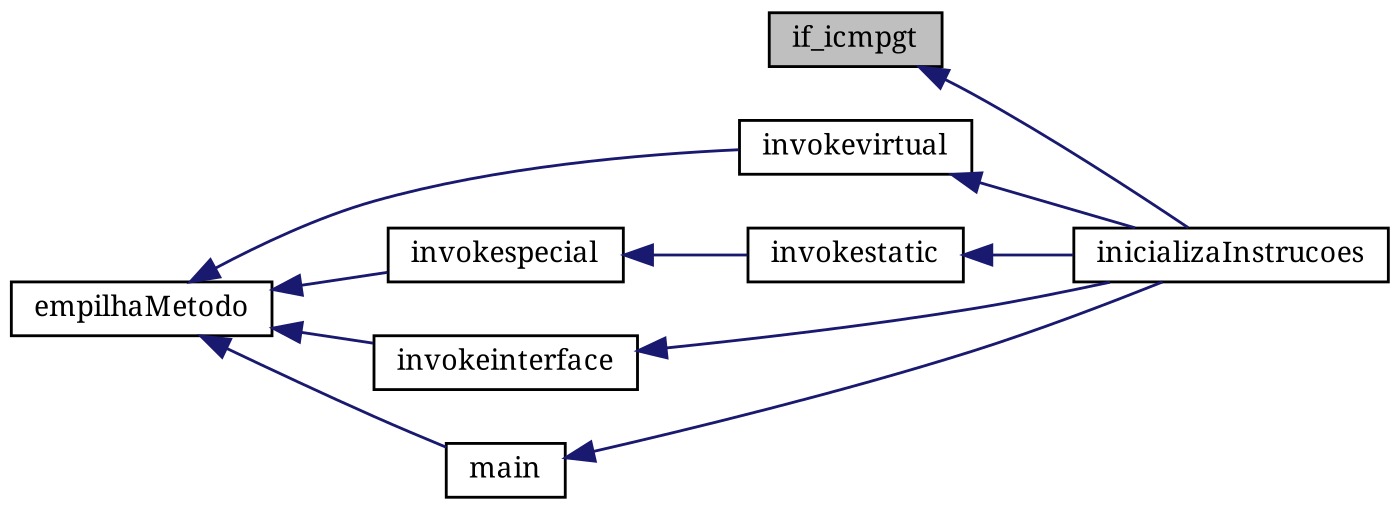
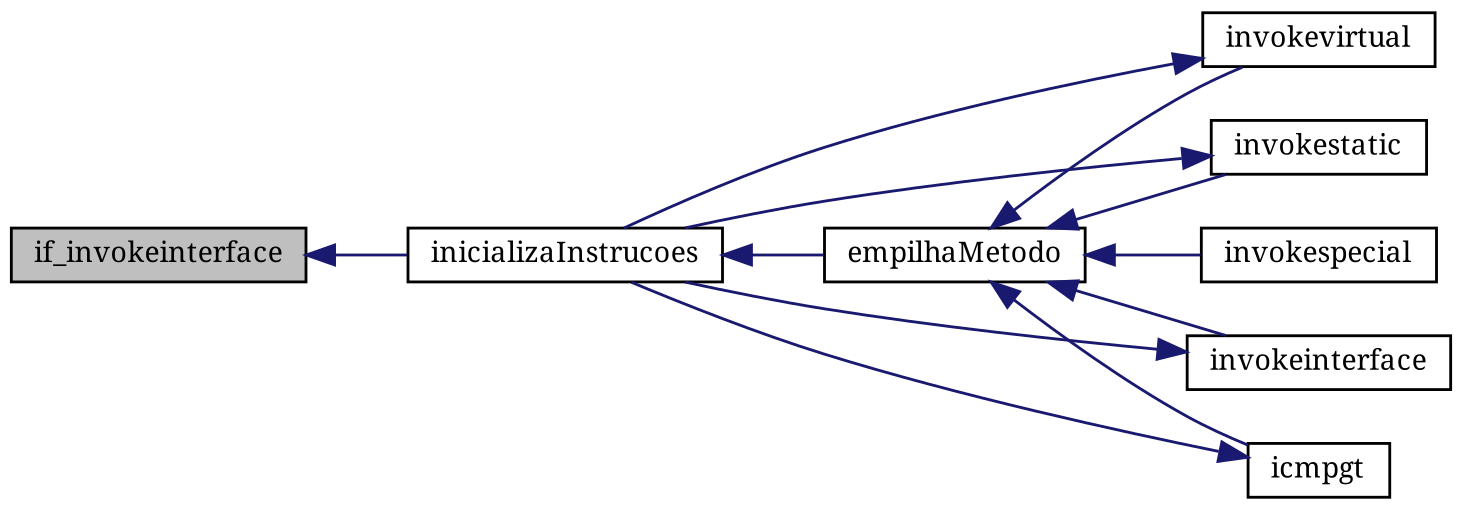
  digraph {
    fontname="Noto Serif"
    rankdir=LR
    node [color=black fillcolor=white fontname="Noto Serif" fontsize=10 shape=record style=filled]
    edge [color=midnightblue dir=back fontname="Noto Serif" fontsize=10 labelfontname=Helvetica labelfontsize=10 style=solid]
-   n1 [fillcolor=grey75 fontcolor=black height=0.2 label=if_icmpgt width=0.4]
+   n1 [fillcolor=grey75 fontcolor=black height=0.2 label=if_invokeinterface width=0.4]
    n2 [height=0.2 label=inicializaInstrucoes width=0.4]
    n3 [height=0.2 label=empilhaMetodo width=0.4]
    n4 [height=0.2 label=invokevirtual width=0.4]
    n5 [height=0.2 label=invokespecial width=0.4]
    n6 [height=0.2 label=invokestatic width=0.4]
    n7 [height=0.2 label=invokeinterface width=0.4]
-   n8 [height=0.2 label=main width=0.4]
+   n8 [height=0.2 label=icmpgt width=0.4]
    n1 -> n2
+   n2 -> n3
    n3 -> n4
    n3 -> n5
-   n5 -> n6
+   n3 -> n6
    n3 -> n7
    n3 -> n8
    n4 -> n2
    n6 -> n2
    n7 -> n2
    n8 -> n2
  }
